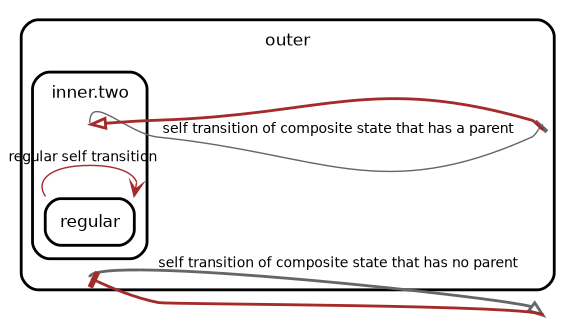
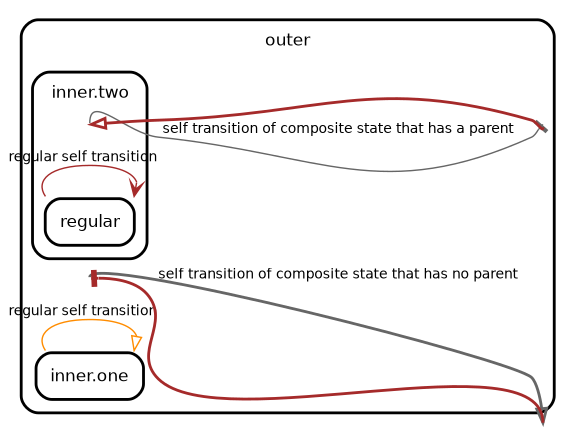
  digraph {
    compound=true
    fontname=Helvetica
    fontsize=12
    nodesep=0.3
    ordering=out
    penwidth=2.0
    rankdir=LR
    ranksep=0.1
    splines=true
    node [fillcolor="#FFFFFF01" fixedsize=true fontname=Helvetica fontsize=12 margin=0 penwidth=2.0 shape=point style=invis]
    edge [arrowhead=onormal color=brown fontcolor=black fontname=Helvetica fontsize=10 tailport=n style=solid]
    "inner.two" [height=0 width=0]
    n2 [color=black label=<             <table align="center" cellborder="0" border="2" style="rounded" width="48">               <tr><td width="48" cellpadding="7">regular</td></tr>             </table>           > shape=plaintext style=filled fixedsize=""]
    outer [height=0 width=0]
+   n4 [color=black label=<         <table align="center" cellborder="0" border="2" style="rounded" width="48">           <tr><td width="48" cellpadding="7">inner.one</td></tr>         </table>       > shape=plaintext style=filled fixedsize=""]
    "self_tr_inner.two_inner.two_8" [height=0 width=0 margin=""]
    self_tr_outer_outer_9 [height=0 width=0 margin=""]
    subgraph cluster_1 {
      color=black
      label=<     <table cellborder="0" border="0">       <tr><td>outer</td></tr>     </table>     >
      style=rounded
      outer
+     n4
      "self_tr_inner.two_inner.two_8"
      subgraph cluster_2 {
        color=black
        label=<         <table cellborder="0" border="0">           <tr><td>inner.two</td></tr>         </table>         >
        style=rounded
        "inner.two"
        n2
      }
    }
    "inner.two" -> "self_tr_inner.two_inner.two_8" [arrowhead=tee color=gray40 headport=n label="self transition of composite state that has a parent   \l"]
    n2 -> n2 [label="regular self transition   \l" arrowhead=vee tailport=""]
    outer -> self_tr_outer_outer_9 [color=gray40 headport=n label="self transition of composite state that has no parent   \l" style=bold]
+   n4 -> n4 [color=darkorange label="regular self transition   \l" tailport=""]
    "self_tr_inner.two_inner.two_8" -> "inner.two" [tailport=s style=bold fontcolor=""]
    self_tr_outer_outer_9 -> outer [style=bold arrowhead=tee fontcolor=""]
  }
